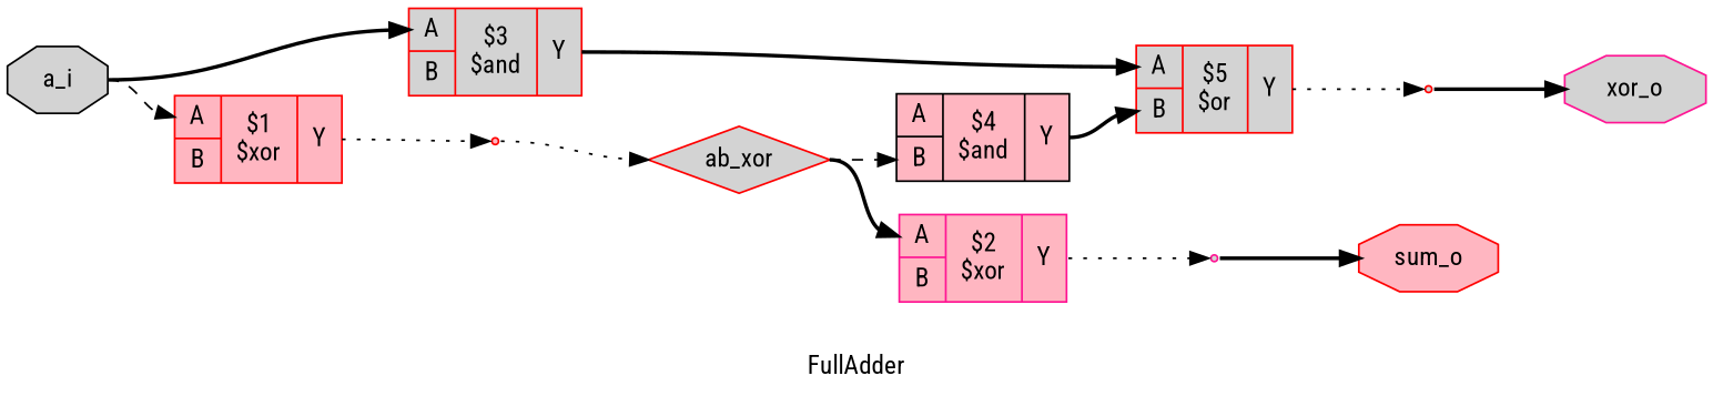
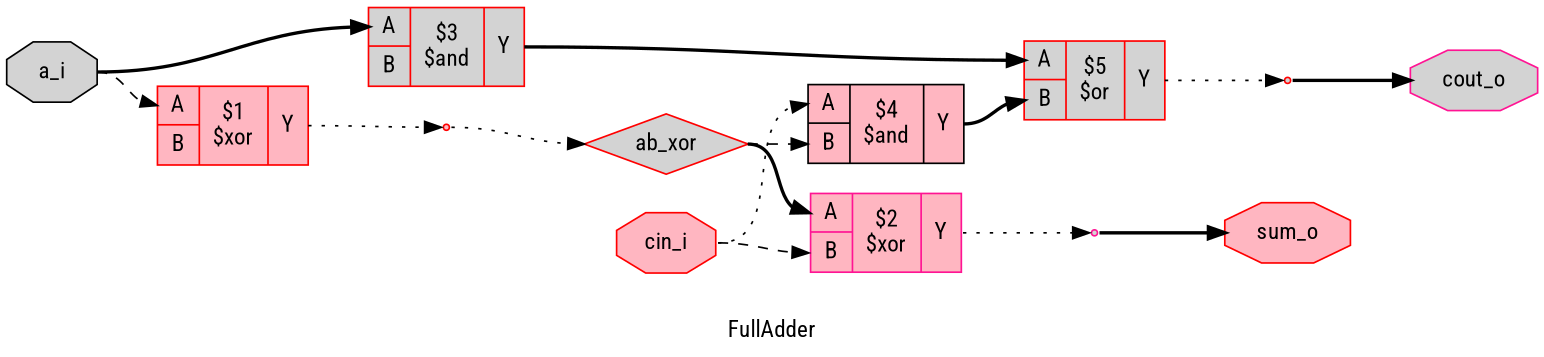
  digraph {
    fontname="Roboto Condensed"
    label=FullAdder
    rankdir=LR
    remincross=true
    node [color=red fillcolor=lightgrey fontname="Roboto Condensed" shape=record style=filled]
    edge [color=black fontcolor=black fontname="Roboto Condensed" headport=w style=bold tailport=e]
    n1 [fontcolor=black label=ab_xor shape=diamond]
    n2 [color=black fillcolor=lightpink label="{{<p12> A|<p13> B}|$4\n$and|{<p14> Y}}"]
    n3 [color=deeppink fillcolor=lightpink label="{{<p12> A|<p13> B}|$2\n$xor|{<p14> Y}}"]
    n4 [label="{{<p12> A|<p13> B}|$5\n$or|{<p14> Y}}"]
    x1 [color=deeppink shape=point]
-   n6 [color=deeppink fontcolor=black label=xor_o shape=octagon]
+   n6 [color=deeppink fontcolor=black label=cout_o shape=octagon]
    n7 [fillcolor=lightpink fontcolor=black label=sum_o shape=octagon]
+   n8 [fillcolor=lightpink fontcolor=black label=cin_i shape=octagon]
    n9 [label="{{<p12> A|<p13> B}|$3\n$and|{<p14> Y}}"]
    n10 [fillcolor=lightpink label="{{<p12> A|<p13> B}|$1\n$xor|{<p14> Y}}"]
    x0 [fillcolor=lightpink shape=point]
    n12 [color=black fontcolor=black label=a_i shape=octagon]
    x2 [shape=point]
    n1 -> n2 [headport="p13:w" style=dashed]
    n1 -> n3 [headport="p12:w"]
    n2 -> n4 [headport="p13:w" tailport="p14:e"]
    n3 -> x1 [style=dotted tailport="p14:e"]
    n4 -> x2 [style=dotted tailport="p14:e"]
    x1 -> n7
+   n8 -> n2 [headport="p12:w" style=dotted]
+   n8 -> n3 [headport="p13:w" style=dashed]
    n9 -> n4 [headport="p12:w" tailport="p14:e"]
    n10 -> x0 [style=dotted tailport="p14:e"]
    x0 -> n1 [style=dotted]
    n12 -> n9 [headport="p12:w"]
    n12 -> n10 [headport="p12:w" style=dashed]
    x2 -> n6
  }
